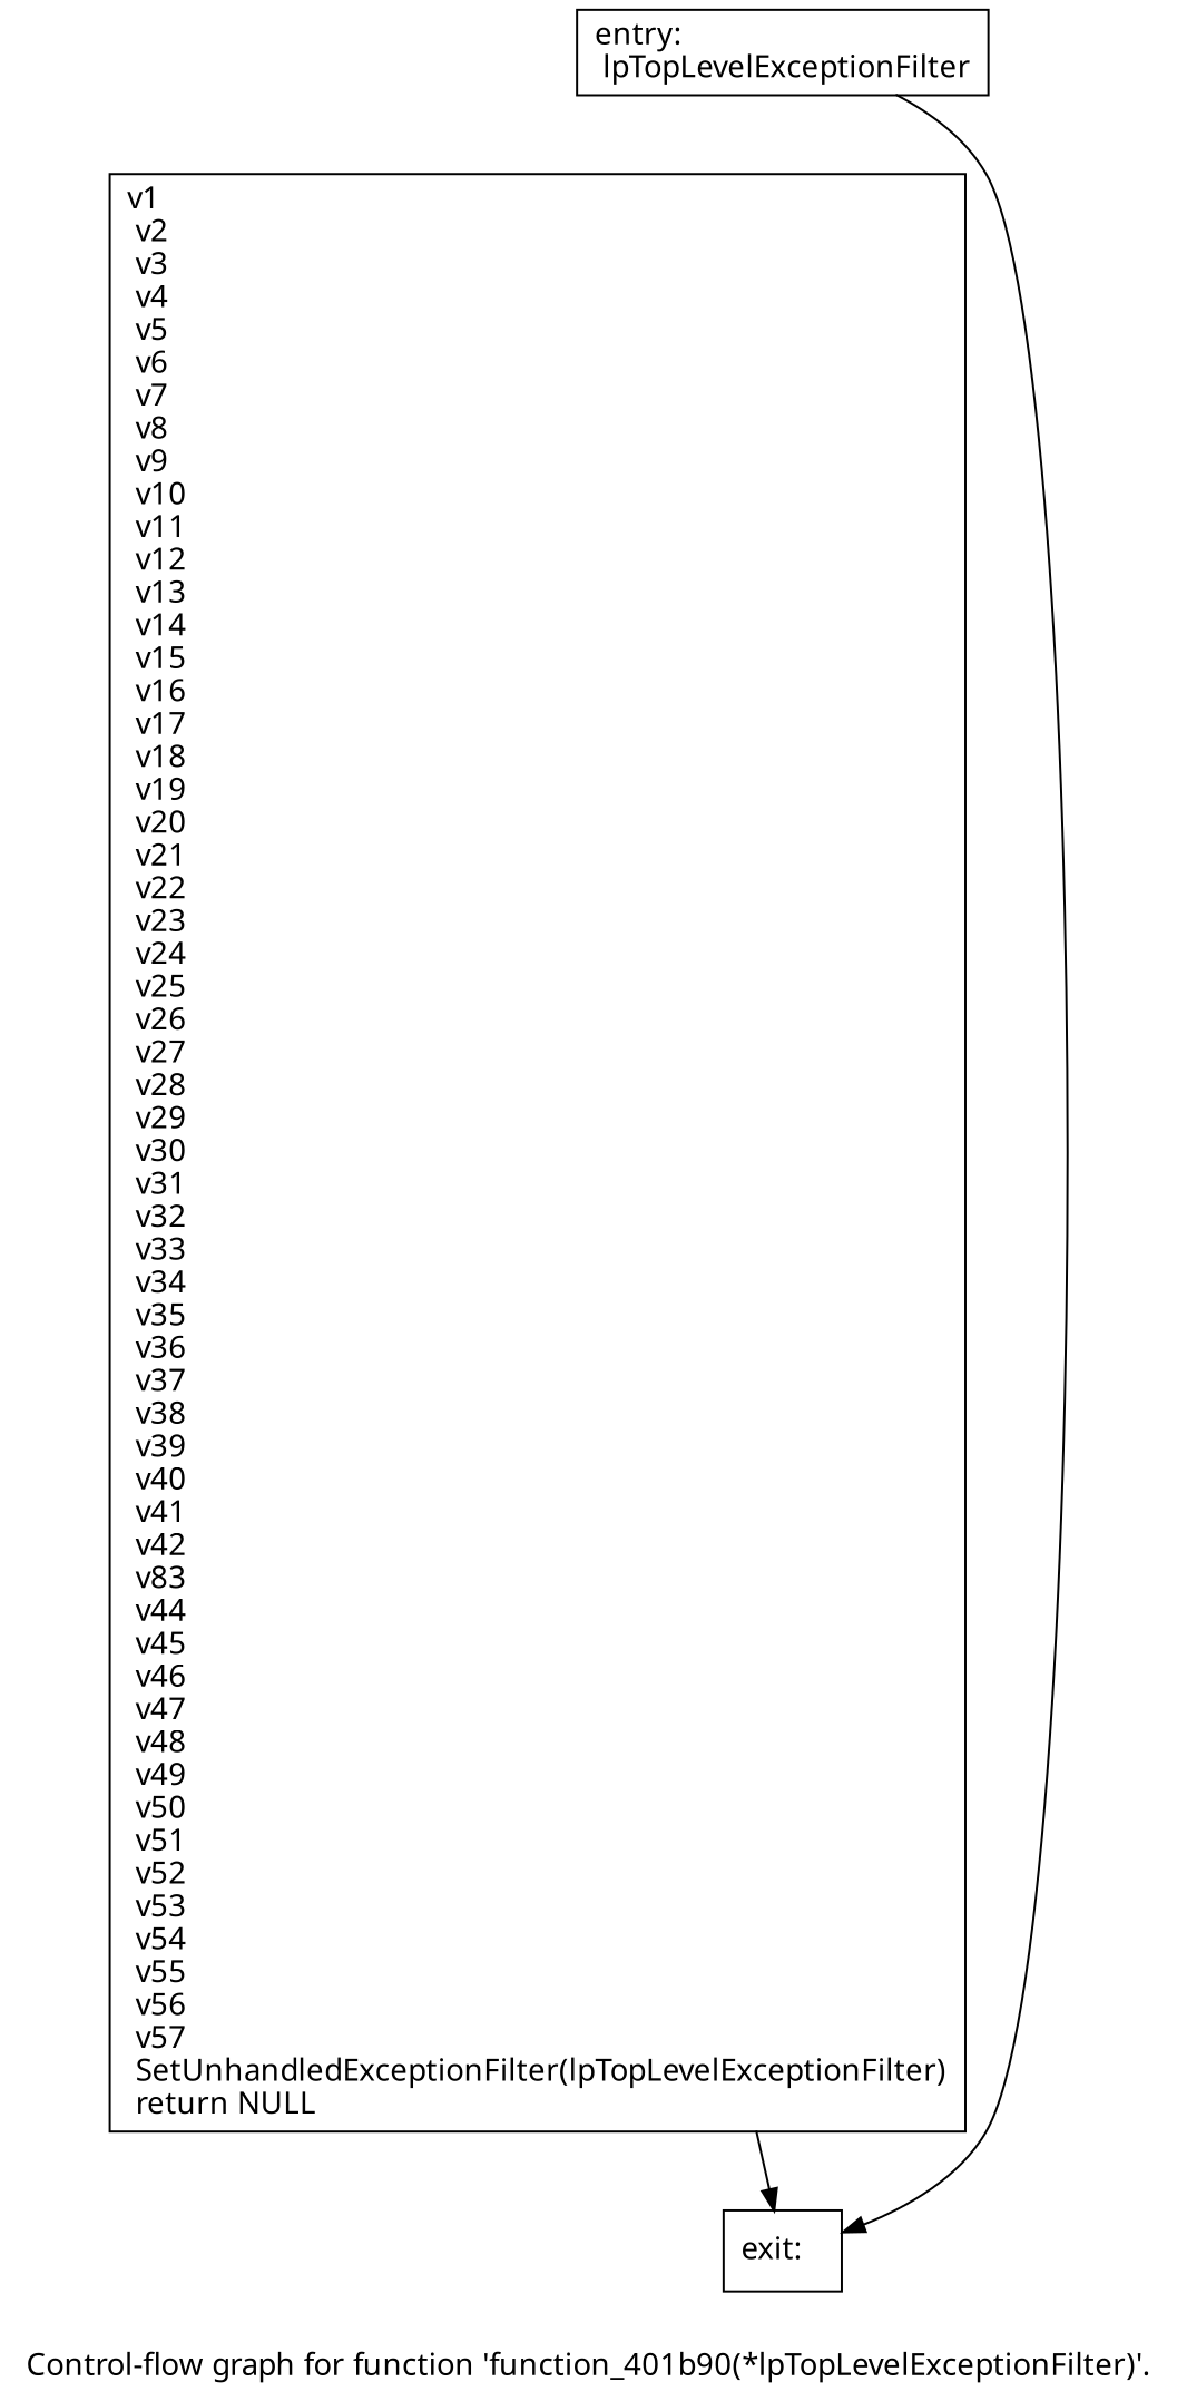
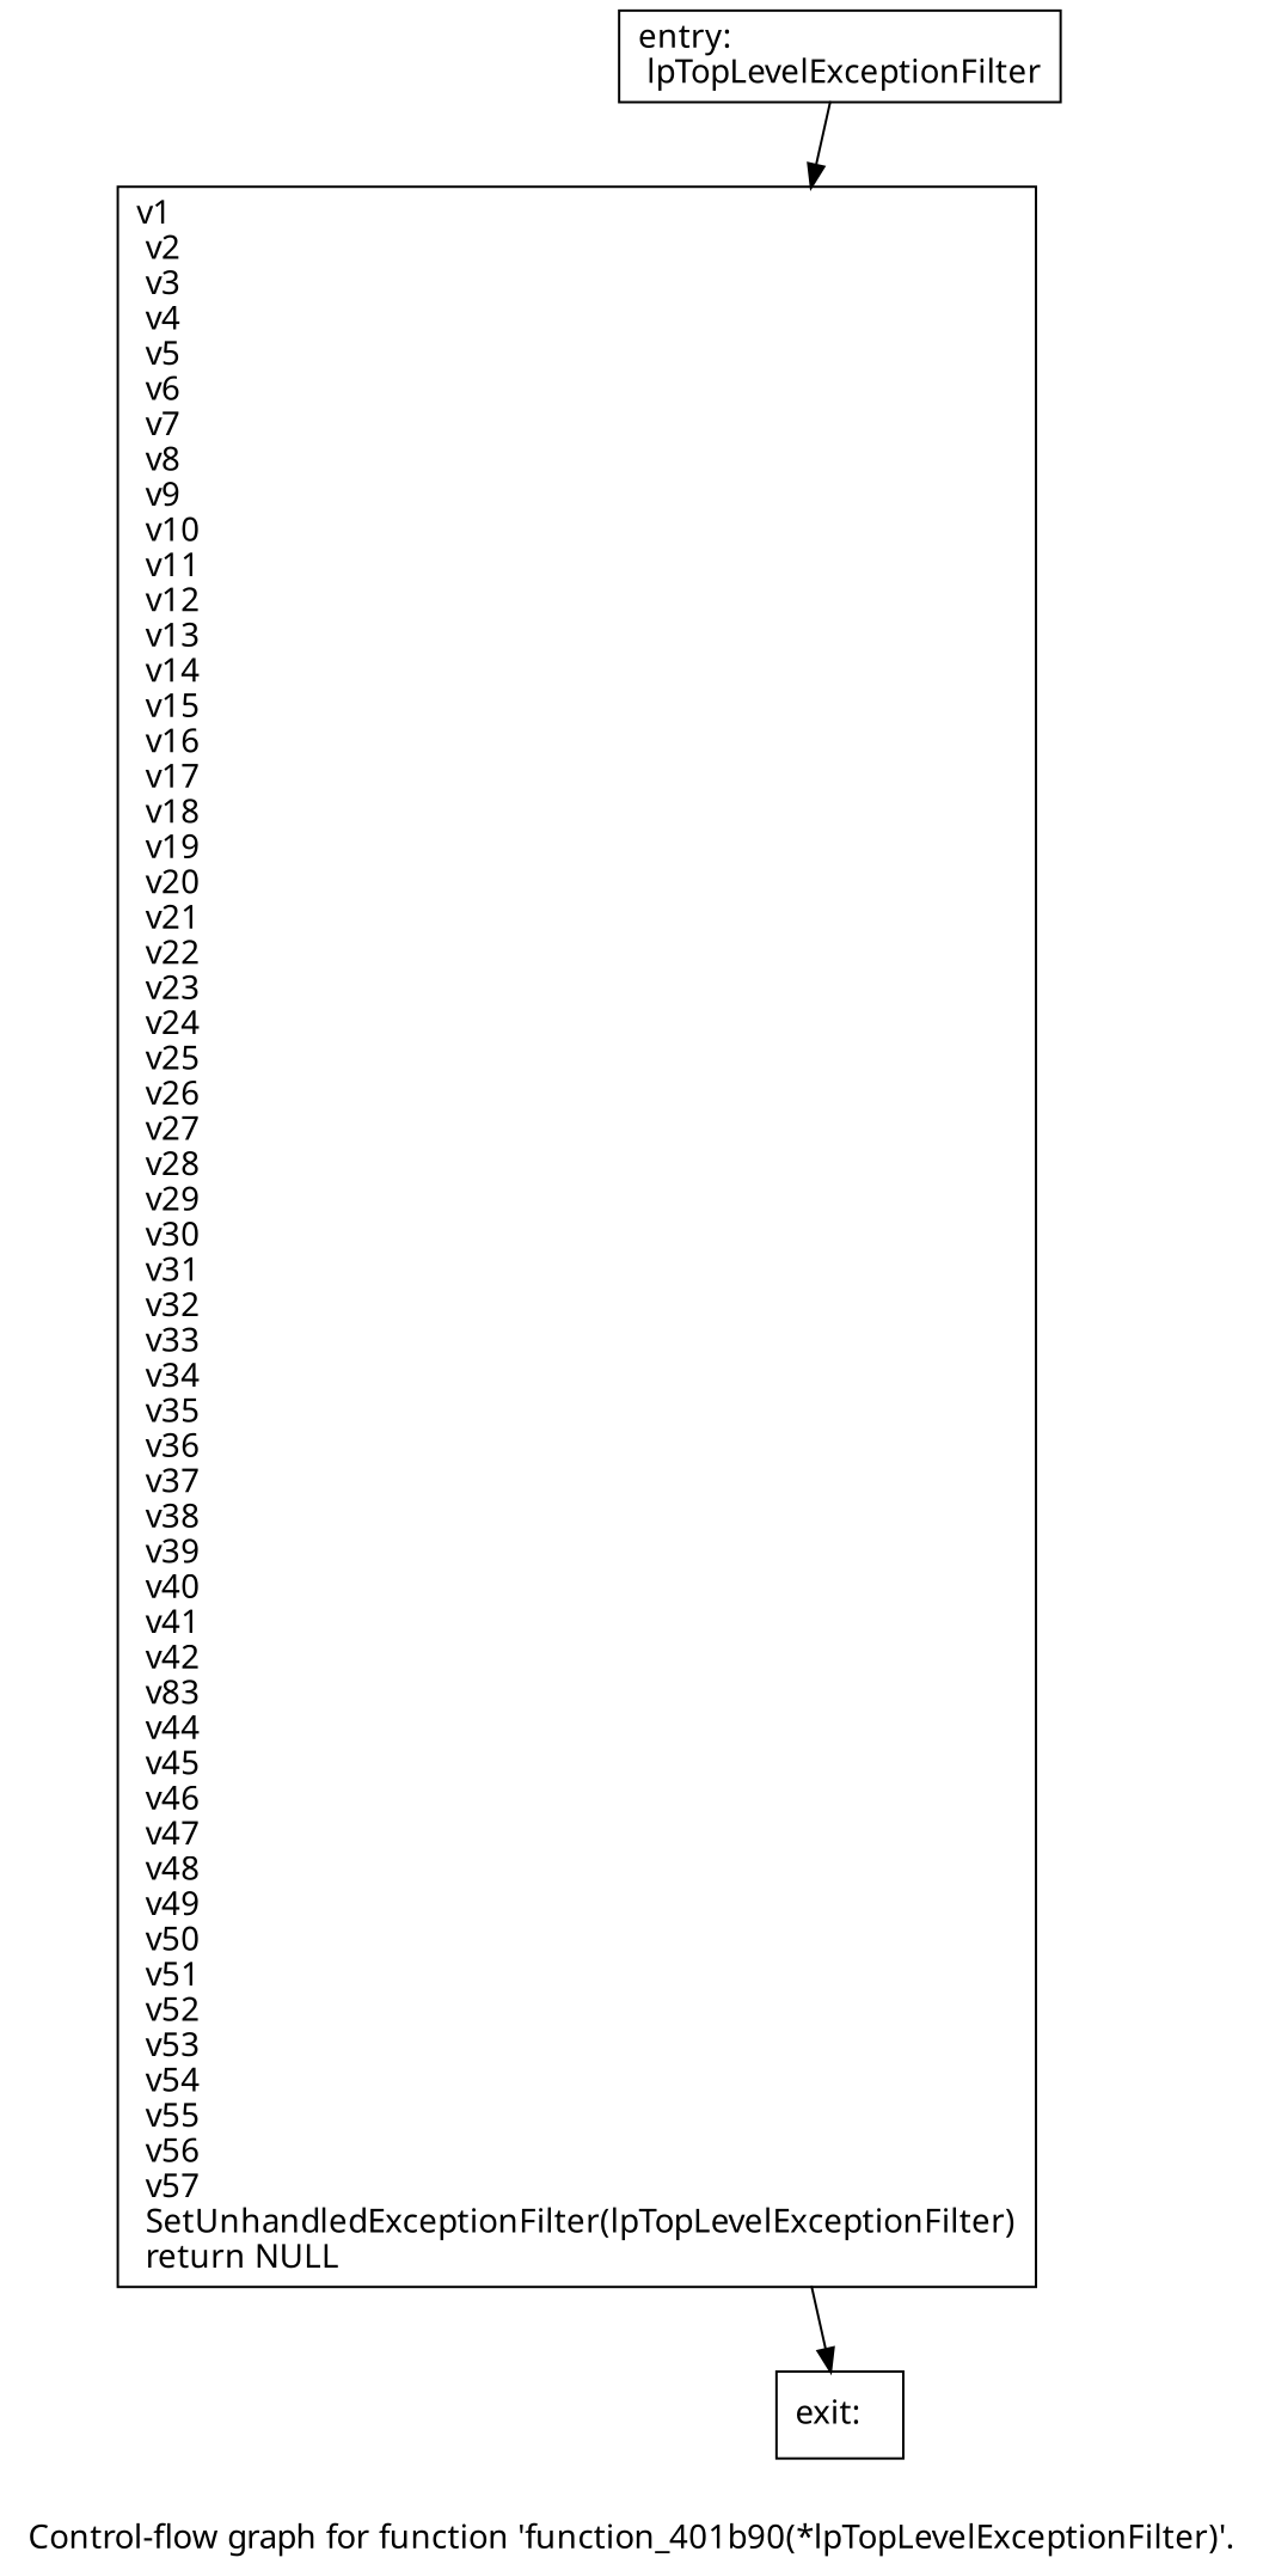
  digraph {
    fontname="Noto Sans"
    label="Control-flow graph for function 'function_401b90(*lpTopLevelExceptionFilter)'."
    node [fontname="Noto Sans" shape=record]
    edge [fontname="Noto Sans"]
    n1 [label="{entry:\l  lpTopLevelExceptionFilter\l}"]
    n2 [label="{  v1\l  v2\l  v3\l  v4\l  v5\l  v6\l  v7\l  v8\l  v9\l  v10\l  v11\l  v12\l  v13\l  v14\l  v15\l  v16\l  v17\l  v18\l  v19\l  v20\l  v21\l  v22\l  v23\l  v24\l  v25\l  v26\l  v27\l  v28\l  v29\l  v30\l  v31\l  v32\l  v33\l  v34\l  v35\l  v36\l  v37\l  v38\l  v39\l  v40\l  v41\l  v42\l  v83\l  v44\l  v45\l  v46\l  v47\l  v48\l  v49\l  v50\l  v51\l  v52\l  v53\l  v54\l  v55\l  v56\l  v57\l  SetUnhandledExceptionFilter(lpTopLevelExceptionFilter)\l  return NULL\l}"]
    n3 [label="{exit:\l}"]
-   n1 -> n3
+   n1 -> n2
    n2 -> n3
  }
